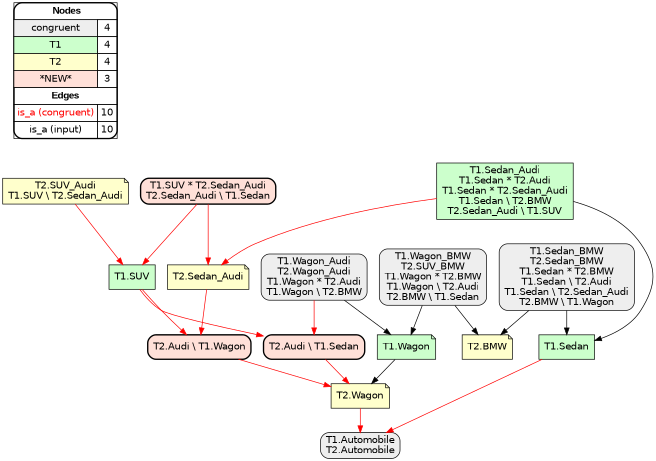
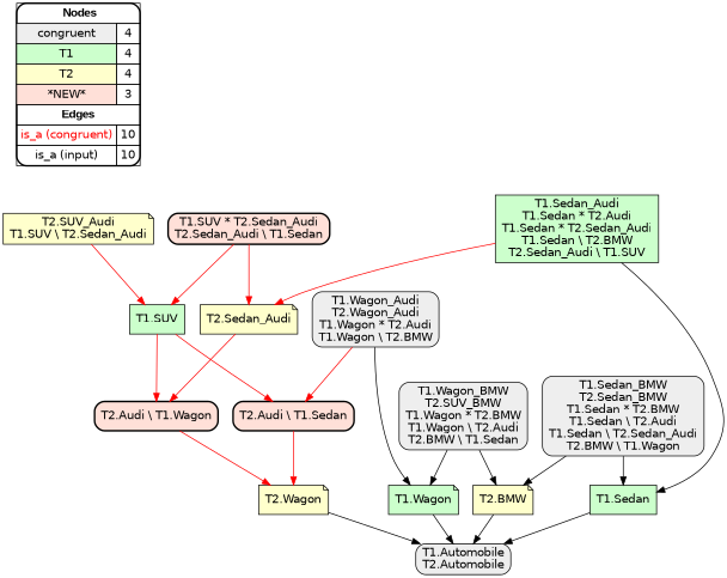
  digraph {
    rankdir=TB
    node [fillcolor="#EEEEEE" fontname=helvetica shape=box style=filled]
    edge [arrowhead=normal color="#000000" constraint=true penwidth=1 style=solid]
    n1 [fillcolor=white label=<   <TABLE BORDER="0" CELLBORDER="1" CELLSPACING="0" CELLPADDING="4">  <TR> <TD COLSPAN="2"><font face="Arial Black"> Nodes</font></TD> </TR>  <TR>   <TD bgcolor="#EEEEEE" fontname="helvetica">congruent</TD>   <TD>4</TD>   </TR>  <TR>   <TD bgcolor="#CCFFCC" fontname="helvetica">T1</TD>   <TD>4</TD>   </TR>  <TR>   <TD bgcolor="#FFFFCC" fontname="helvetica">T2</TD>   <TD>4</TD>   </TR>  <TR>   <TD bgcolor="#FFE0D8" fontname="helvetica">*NEW*</TD>   <TD>3</TD>   </TR>  <TR> <TD COLSPAN="2"><font face = "Arial Black"> Edges </font></TD> </TR>  <TR>   <TD><font color ="#FF0000">is_a (congruent)</font></TD><TD>10</TD> </TR> <TR>   <TD><font color ="#000000">is_a (input)</font></TD><TD>10</TD> </TR> </TABLE>   > margin=0 style="filled,rounded,bold"]
    "T1.Automobile\nT2.Automobile" [style="filled,rounded"]
    "T1.Wagon_Audi\nT2.Wagon_Audi\nT1.Wagon * T2.Audi\nT1.Wagon \\ T2.BMW" [style="filled,rounded"]
    "T1.Wagon" [fillcolor="#CCFFCC" shape=note]
    "T2.Audi \\ T1.Sedan" [fillcolor="#FFE0D8" style="filled,rounded,bold"]
    n6 [fillcolor="#FFFFCC" label="T2.Wagon" shape=note]
    "T1.Sedan_BMW\nT2.Sedan_BMW\nT1.Sedan * T2.BMW\nT1.Sedan \\ T2.Audi\nT1.Sedan \\ T2.Sedan_Audi\nT2.BMW \\ T1.Wagon" [style="filled,rounded"]
    "T1.Sedan" [fillcolor="#CCFFCC"]
    "T2.BMW" [fillcolor="#FFFFCC" shape=note]
    "T1.Wagon_BMW\nT2.SUV_BMW\nT1.Wagon * T2.BMW\nT1.Wagon \\ T2.Audi\nT2.BMW \\ T1.Sedan" [style="filled,rounded"]
    "T1.Sedan_Audi\nT1.Sedan * T2.Audi\nT1.Sedan * T2.Sedan_Audi\nT1.Sedan \\ T2.BMW\nT2.Sedan_Audi \\ T1.SUV" [fillcolor="#CCFFCC"]
    "T2.Sedan_Audi" [fillcolor="#FFFFCC" shape=note]
    "T2.Audi \\ T1.Wagon" [fillcolor="#FFE0D8" style="filled,rounded,bold"]
    "T1.SUV" [fillcolor="#CCFFCC"]
    "T2.SUV_Audi\nT1.SUV \\ T2.Sedan_Audi" [fillcolor="#FFFFCC" shape=note]
    "T1.SUV * T2.Sedan_Audi\nT2.Sedan_Audi \\ T1.Sedan" [fillcolor="#FFE0D8" style="filled,rounded,bold"]
    subgraph sub_1 {
      rank=source
      n1
    }
    "T1.Wagon_Audi\nT2.Wagon_Audi\nT1.Wagon * T2.Audi\nT1.Wagon \\ T2.BMW" -> "T1.Wagon"
    "T1.Wagon_Audi\nT2.Wagon_Audi\nT1.Wagon * T2.Audi\nT1.Wagon \\ T2.BMW" -> "T2.Audi \\ T1.Sedan" [color="#FF0000"]
-   "T1.Wagon" -> n6
+   "T1.Wagon" -> "T1.Automobile\nT2.Automobile"
    "T2.Audi \\ T1.Sedan" -> n6 [color="#FF0000"]
-   n6 -> "T1.Automobile\nT2.Automobile" [color="#FF0000"]
+   n6 -> "T1.Automobile\nT2.Automobile"
    "T1.Sedan_BMW\nT2.Sedan_BMW\nT1.Sedan * T2.BMW\nT1.Sedan \\ T2.Audi\nT1.Sedan \\ T2.Sedan_Audi\nT2.BMW \\ T1.Wagon" -> "T1.Sedan"
    "T1.Sedan_BMW\nT2.Sedan_BMW\nT1.Sedan * T2.BMW\nT1.Sedan \\ T2.Audi\nT1.Sedan \\ T2.Sedan_Audi\nT2.BMW \\ T1.Wagon" -> "T2.BMW"
-   "T1.Sedan" -> "T1.Automobile\nT2.Automobile" [color="#FF0000"]
+   "T1.Sedan" -> "T1.Automobile\nT2.Automobile"
+   "T2.BMW" -> "T1.Automobile\nT2.Automobile"
    "T1.Wagon_BMW\nT2.SUV_BMW\nT1.Wagon * T2.BMW\nT1.Wagon \\ T2.Audi\nT2.BMW \\ T1.Sedan" -> "T1.Wagon"
    "T1.Wagon_BMW\nT2.SUV_BMW\nT1.Wagon * T2.BMW\nT1.Wagon \\ T2.Audi\nT2.BMW \\ T1.Sedan" -> "T2.BMW"
    "T1.Sedan_Audi\nT1.Sedan * T2.Audi\nT1.Sedan * T2.Sedan_Audi\nT1.Sedan \\ T2.BMW\nT2.Sedan_Audi \\ T1.SUV" -> "T1.Sedan"
    "T1.Sedan_Audi\nT1.Sedan * T2.Audi\nT1.Sedan * T2.Sedan_Audi\nT1.Sedan \\ T2.BMW\nT2.Sedan_Audi \\ T1.SUV" -> "T2.Sedan_Audi" [color="#FF0000"]
    "T2.Sedan_Audi" -> "T2.Audi \\ T1.Wagon" [color="#FF0000"]
    "T2.Audi \\ T1.Wagon" -> n6 [color="#FF0000"]
    "T1.SUV" -> "T2.Audi \\ T1.Sedan" [color="#FF0000"]
    "T1.SUV" -> "T2.Audi \\ T1.Wagon" [color="#FF0000"]
    "T2.SUV_Audi\nT1.SUV \\ T2.Sedan_Audi" -> "T1.SUV" [color="#FF0000"]
    "T1.SUV * T2.Sedan_Audi\nT2.Sedan_Audi \\ T1.Sedan" -> "T2.Sedan_Audi" [color="#FF0000"]
    "T1.SUV * T2.Sedan_Audi\nT2.Sedan_Audi \\ T1.Sedan" -> "T1.SUV" [color="#FF0000"]
  }
